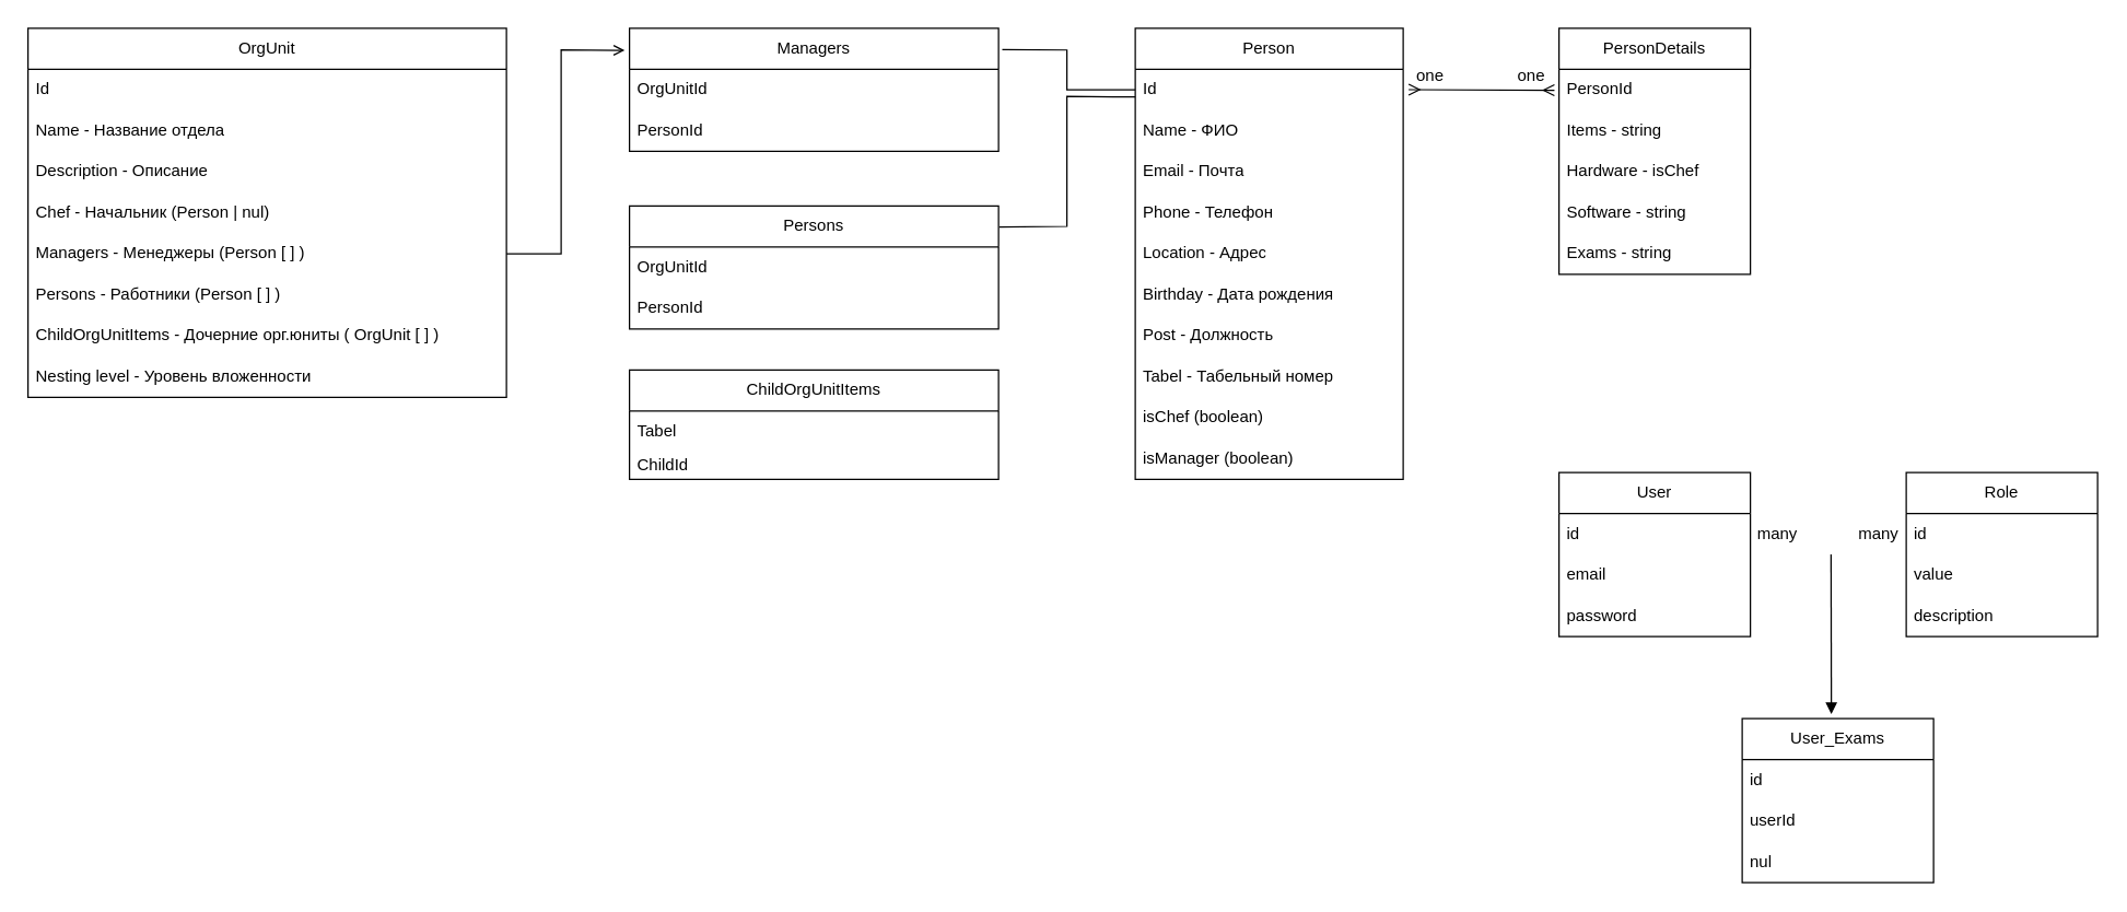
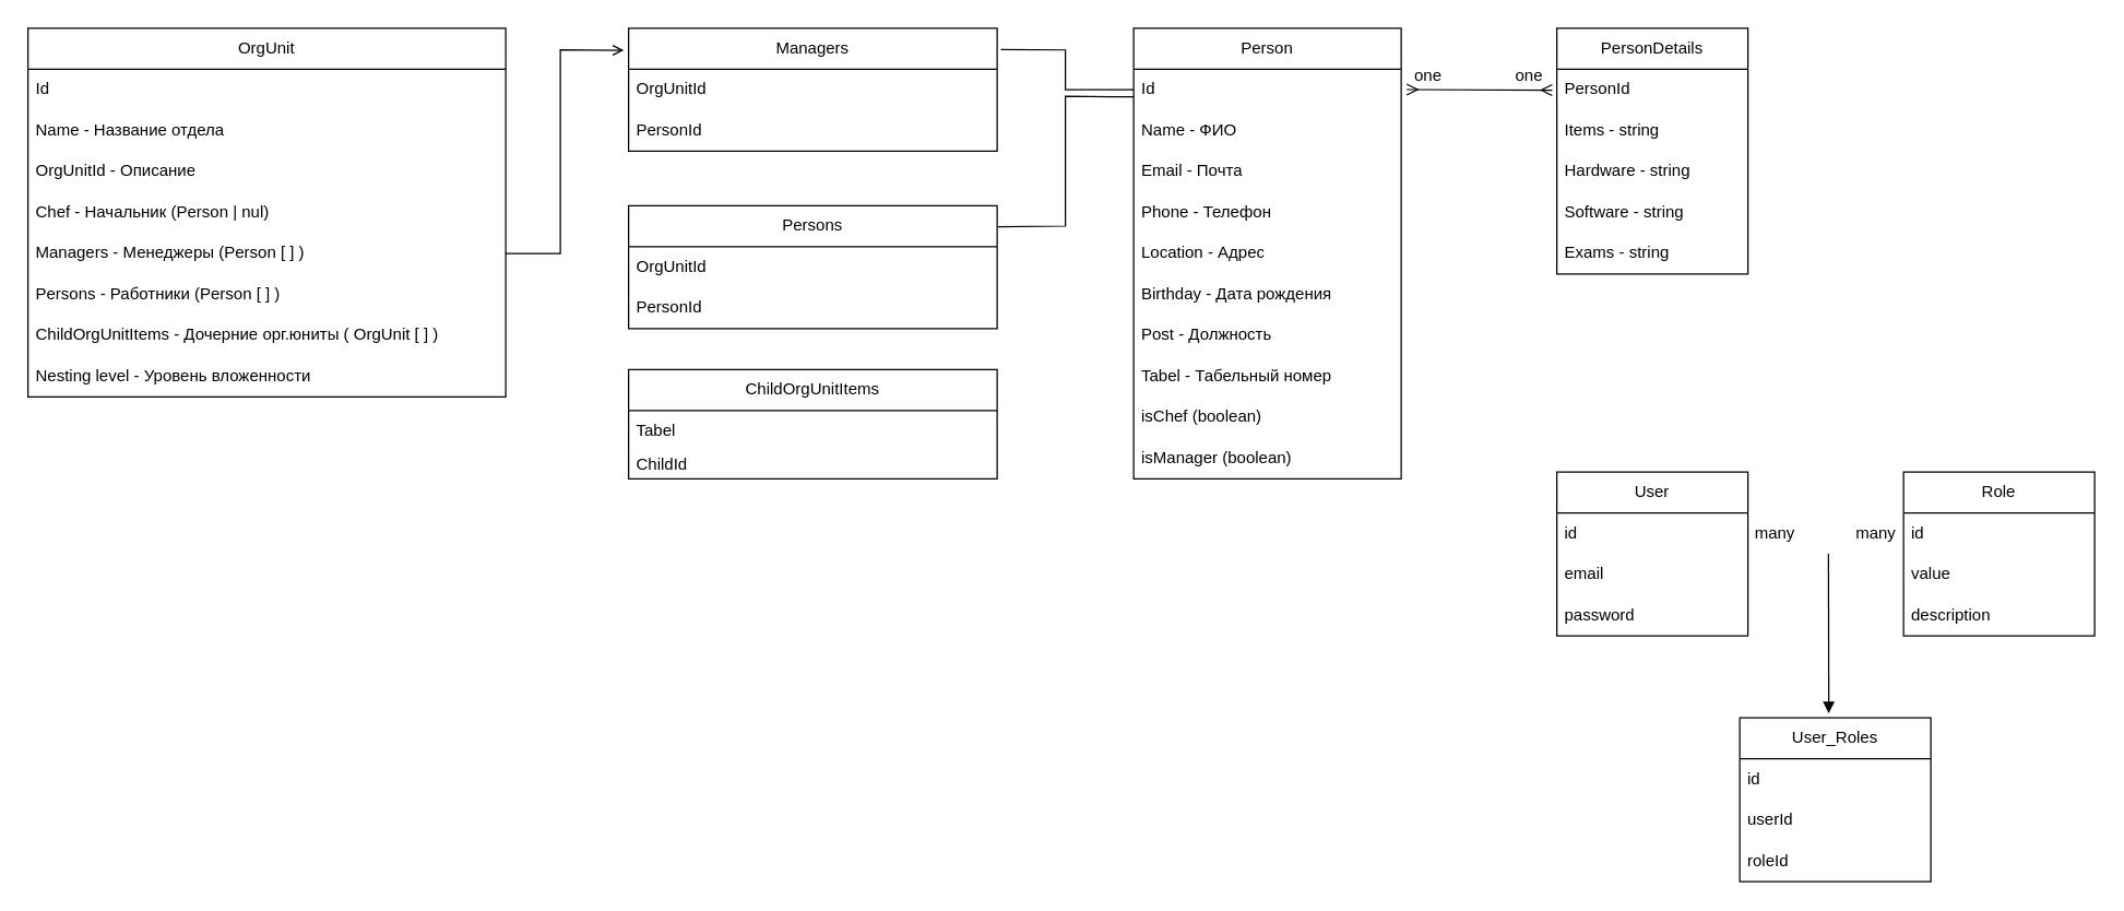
  <mxCell id="0" />
  <mxCell id="1" parent="0" />
  <mxCell id="2" value="Person" style="swimlane;fontStyle=0;childLayout=stackLayout;horizontal=1;startSize=30;horizontalStack=0;resizeParent=1;resizeParentMax=0;resizeLast=0;collapsible=1;marginBottom=0;whiteSpace=wrap;html=1;" vertex="1" parent="1"><mxGeometry x="830" y="20" width="196" height="330" as="geometry" /></mxCell>
  <mxCell id="3" value="Id" style="text;strokeColor=none;fillColor=none;align=left;verticalAlign=middle;spacingLeft=4;spacingRight=4;overflow=hidden;points=[[0,0.5],[1,0.5]];portConstraint=eastwest;rotatable=0;whiteSpace=wrap;html=1;" vertex="1" parent="2"><mxGeometry y="30" width="196" height="30" as="geometry" /></mxCell>
  <mxCell id="4" value="Name - ФИО" style="text;strokeColor=none;fillColor=none;align=left;verticalAlign=middle;spacingLeft=4;spacingRight=4;overflow=hidden;points=[[0,0.5],[1,0.5]];portConstraint=eastwest;rotatable=0;whiteSpace=wrap;html=1;" vertex="1" parent="2"><mxGeometry y="60" width="196" height="30" as="geometry" /></mxCell>
  <mxCell id="5" value="Email - Почта" style="text;strokeColor=none;fillColor=none;align=left;verticalAlign=middle;spacingLeft=4;spacingRight=4;overflow=hidden;points=[[0,0.5],[1,0.5]];portConstraint=eastwest;rotatable=0;whiteSpace=wrap;html=1;" vertex="1" parent="2"><mxGeometry y="90" width="196" height="30" as="geometry" /></mxCell>
  <mxCell id="6" value="Phone - Телефон" style="text;strokeColor=none;fillColor=none;align=left;verticalAlign=middle;spacingLeft=4;spacingRight=4;overflow=hidden;points=[[0,0.5],[1,0.5]];portConstraint=eastwest;rotatable=0;whiteSpace=wrap;html=1;" vertex="1" parent="2"><mxGeometry y="120" width="196" height="30" as="geometry" /></mxCell>
  <mxCell id="7" value="Location - Адрес" style="text;strokeColor=none;fillColor=none;align=left;verticalAlign=middle;spacingLeft=4;spacingRight=4;overflow=hidden;points=[[0,0.5],[1,0.5]];portConstraint=eastwest;rotatable=0;whiteSpace=wrap;html=1;" vertex="1" parent="2"><mxGeometry y="150" width="196" height="30" as="geometry" /></mxCell>
  <mxCell id="8" value="Birthday - Дата рождения" style="text;strokeColor=none;fillColor=none;align=left;verticalAlign=middle;spacingLeft=4;spacingRight=4;overflow=hidden;points=[[0,0.5],[1,0.5]];portConstraint=eastwest;rotatable=0;whiteSpace=wrap;html=1;" vertex="1" parent="2"><mxGeometry y="180" width="196" height="30" as="geometry" /></mxCell>
  <mxCell id="9" value="Post - Должность" style="text;strokeColor=none;fillColor=none;align=left;verticalAlign=middle;spacingLeft=4;spacingRight=4;overflow=hidden;points=[[0,0.5],[1,0.5]];portConstraint=eastwest;rotatable=0;whiteSpace=wrap;html=1;" vertex="1" parent="2"><mxGeometry y="210" width="196" height="30" as="geometry" /></mxCell>
  <mxCell id="10" value="Tabel - Табельный номер" style="text;strokeColor=none;fillColor=none;align=left;verticalAlign=middle;spacingLeft=4;spacingRight=4;overflow=hidden;points=[[0,0.5],[1,0.5]];portConstraint=eastwest;rotatable=0;whiteSpace=wrap;html=1;" vertex="1" parent="2"><mxGeometry y="240" width="196" height="30" as="geometry" /></mxCell>
  <mxCell id="11" value="isChef (boolean)" style="text;strokeColor=none;fillColor=none;align=left;verticalAlign=middle;spacingLeft=4;spacingRight=4;overflow=hidden;points=[[0,0.5],[1,0.5]];portConstraint=eastwest;rotatable=0;whiteSpace=wrap;html=1;" vertex="1" parent="2"><mxGeometry y="270" width="196" height="30" as="geometry" /></mxCell>
  <mxCell id="12" value="isManager (boolean)" style="text;strokeColor=none;fillColor=none;align=left;verticalAlign=middle;spacingLeft=4;spacingRight=4;overflow=hidden;points=[[0,0.5],[1,0.5]];portConstraint=eastwest;rotatable=0;whiteSpace=wrap;html=1;" vertex="1" parent="2"><mxGeometry y="300" width="196" height="30" as="geometry" /></mxCell>
  <mxCell id="13" value="PersonDetails" style="swimlane;fontStyle=0;childLayout=stackLayout;horizontal=1;startSize=30;horizontalStack=0;resizeParent=1;resizeParentMax=0;resizeLast=0;collapsible=1;marginBottom=0;whiteSpace=wrap;html=1;" vertex="1" parent="1"><mxGeometry x="1140" y="20" width="140" height="180" as="geometry" /></mxCell>
  <mxCell id="14" value="PersonId" style="text;strokeColor=none;fillColor=none;align=left;verticalAlign=middle;spacingLeft=4;spacingRight=4;overflow=hidden;points=[[0,0.5],[1,0.5]];portConstraint=eastwest;rotatable=0;whiteSpace=wrap;html=1;" vertex="1" parent="13"><mxGeometry y="30" width="140" height="30" as="geometry" /></mxCell>
  <mxCell id="15" value="Items - string" style="text;strokeColor=none;fillColor=none;align=left;verticalAlign=middle;spacingLeft=4;spacingRight=4;overflow=hidden;points=[[0,0.5],[1,0.5]];portConstraint=eastwest;rotatable=0;whiteSpace=wrap;html=1;" vertex="1" parent="13"><mxGeometry y="60" width="140" height="30" as="geometry" /></mxCell>
- <mxCell id="16" value="Hardware - isChef&amp;nbsp;" style="text;strokeColor=none;fillColor=none;align=left;verticalAlign=middle;spacingLeft=4;spacingRight=4;overflow=hidden;points=[[0,0.5],[1,0.5]];portConstraint=eastwest;rotatable=0;whiteSpace=wrap;html=1;" vertex="1" parent="13"><mxGeometry y="90" width="140" height="30" as="geometry" /></mxCell>
+ <mxCell id="16" value="Hardware - string&amp;nbsp;" style="text;strokeColor=none;fillColor=none;align=left;verticalAlign=middle;spacingLeft=4;spacingRight=4;overflow=hidden;points=[[0,0.5],[1,0.5]];portConstraint=eastwest;rotatable=0;whiteSpace=wrap;html=1;" vertex="1" parent="13"><mxGeometry y="90" width="140" height="30" as="geometry" /></mxCell>
  <mxCell id="17" value="Software - string&amp;nbsp;&amp;nbsp;" style="text;strokeColor=none;fillColor=none;align=left;verticalAlign=middle;spacingLeft=4;spacingRight=4;overflow=hidden;points=[[0,0.5],[1,0.5]];portConstraint=eastwest;rotatable=0;whiteSpace=wrap;html=1;" vertex="1" parent="13"><mxGeometry y="120" width="140" height="30" as="geometry" /></mxCell>
  <mxCell id="18" value="Exams - string&amp;nbsp;" style="text;strokeColor=none;fillColor=none;align=left;verticalAlign=middle;spacingLeft=4;spacingRight=4;overflow=hidden;points=[[0,0.5],[1,0.5]];portConstraint=eastwest;rotatable=0;whiteSpace=wrap;html=1;" vertex="1" parent="13"><mxGeometry y="150" width="140" height="30" as="geometry" /></mxCell>
  <mxCell id="19" style="edgeStyle=orthogonalEdgeStyle;rounded=0;orthogonalLoop=1;jettySize=auto;html=1;exitX=1;exitY=0.5;exitDx=0;exitDy=0;" edge="1" parent="13" source="16" target="16"><mxGeometry relative="1" as="geometry" /></mxCell>
  <mxCell id="20" value="" style="endArrow=ERmany;startArrow=ERmany;html=1;rounded=0;entryX=-0.024;entryY=0.514;entryDx=0;entryDy=0;entryPerimeter=0;startFill=0;endFill=0;" edge="1" parent="1" target="14"><mxGeometry width="50" height="50" relative="1" as="geometry"><mxPoint x="1030" y="65" as="sourcePoint" /><mxPoint x="1080" y="180" as="targetPoint" /></mxGeometry></mxCell>
  <mxCell id="21" value="OrgUnit" style="swimlane;fontStyle=0;childLayout=stackLayout;horizontal=1;startSize=30;horizontalStack=0;resizeParent=1;resizeParentMax=0;resizeLast=0;collapsible=1;marginBottom=0;whiteSpace=wrap;html=1;" vertex="1" parent="1"><mxGeometry x="20" y="20" width="350" height="270" as="geometry" /></mxCell>
  <mxCell id="22" value="Id" style="text;strokeColor=none;fillColor=none;align=left;verticalAlign=middle;spacingLeft=4;spacingRight=4;overflow=hidden;points=[[0,0.5],[1,0.5]];portConstraint=eastwest;rotatable=0;whiteSpace=wrap;html=1;" vertex="1" parent="21"><mxGeometry y="30" width="350" height="30" as="geometry" /></mxCell>
  <mxCell id="23" value="Name - Название отдела" style="text;strokeColor=none;fillColor=none;align=left;verticalAlign=middle;spacingLeft=4;spacingRight=4;overflow=hidden;points=[[0,0.5],[1,0.5]];portConstraint=eastwest;rotatable=0;whiteSpace=wrap;html=1;" vertex="1" parent="21"><mxGeometry y="60" width="350" height="30" as="geometry" /></mxCell>
- <mxCell id="24" value="Description - Описание" style="text;strokeColor=none;fillColor=none;align=left;verticalAlign=middle;spacingLeft=4;spacingRight=4;overflow=hidden;points=[[0,0.5],[1,0.5]];portConstraint=eastwest;rotatable=0;whiteSpace=wrap;html=1;" vertex="1" parent="21"><mxGeometry y="90" width="350" height="30" as="geometry" /></mxCell>
+ <mxCell id="24" value="OrgUnitId - Описание" style="text;strokeColor=none;fillColor=none;align=left;verticalAlign=middle;spacingLeft=4;spacingRight=4;overflow=hidden;points=[[0,0.5],[1,0.5]];portConstraint=eastwest;rotatable=0;whiteSpace=wrap;html=1;" vertex="1" parent="21"><mxGeometry y="90" width="350" height="30" as="geometry" /></mxCell>
  <mxCell id="25" value="Chef - Начальник (Person | nul)" style="text;strokeColor=none;fillColor=none;align=left;verticalAlign=middle;spacingLeft=4;spacingRight=4;overflow=hidden;points=[[0,0.5],[1,0.5]];portConstraint=eastwest;rotatable=0;whiteSpace=wrap;html=1;" vertex="1" parent="21"><mxGeometry y="120" width="350" height="30" as="geometry" /></mxCell>
  <mxCell id="26" value="Managers - Менеджеры (Person [ ] )" style="text;strokeColor=none;fillColor=none;align=left;verticalAlign=middle;spacingLeft=4;spacingRight=4;overflow=hidden;points=[[0,0.5],[1,0.5]];portConstraint=eastwest;rotatable=0;whiteSpace=wrap;html=1;" vertex="1" parent="21"><mxGeometry y="150" width="350" height="30" as="geometry" /></mxCell>
  <mxCell id="27" value="Persons - Работники (Person [ ] )" style="text;strokeColor=none;fillColor=none;align=left;verticalAlign=middle;spacingLeft=4;spacingRight=4;overflow=hidden;points=[[0,0.5],[1,0.5]];portConstraint=eastwest;rotatable=0;whiteSpace=wrap;html=1;" vertex="1" parent="21"><mxGeometry y="180" width="350" height="30" as="geometry" /></mxCell>
  <mxCell id="28" value="ChildOrgUnitItems - Дочерние орг.юниты ( OrgUnit [ ] )" style="text;strokeColor=none;fillColor=none;align=left;verticalAlign=middle;spacingLeft=4;spacingRight=4;overflow=hidden;points=[[0,0.5],[1,0.5]];portConstraint=eastwest;rotatable=0;whiteSpace=wrap;html=1;" vertex="1" parent="21"><mxGeometry y="210" width="350" height="30" as="geometry" /></mxCell>
  <mxCell id="29" value="Nesting level - Уровень вложенности" style="text;strokeColor=none;fillColor=none;align=left;verticalAlign=middle;spacingLeft=4;spacingRight=4;overflow=hidden;points=[[0,0.5],[1,0.5]];portConstraint=eastwest;rotatable=0;whiteSpace=wrap;html=1;" vertex="1" parent="21"><mxGeometry y="240" width="350" height="30" as="geometry" /></mxCell>
  <mxCell id="30" value="Managers" style="swimlane;fontStyle=0;childLayout=stackLayout;horizontal=1;startSize=30;horizontalStack=0;resizeParent=1;resizeParentMax=0;resizeLast=0;collapsible=1;marginBottom=0;whiteSpace=wrap;html=1;" vertex="1" parent="1"><mxGeometry x="460" y="20" width="270" height="90" as="geometry" /></mxCell>
  <mxCell id="31" value="OrgUnitId&lt;br&gt;" style="text;strokeColor=none;fillColor=none;align=left;verticalAlign=middle;spacingLeft=4;spacingRight=4;overflow=hidden;points=[[0,0.5],[1,0.5]];portConstraint=eastwest;rotatable=0;whiteSpace=wrap;html=1;" vertex="1" parent="30"><mxGeometry y="30" width="270" height="30" as="geometry" /></mxCell>
  <mxCell id="32" value="PersonId&lt;br&gt;" style="text;strokeColor=none;fillColor=none;align=left;verticalAlign=middle;spacingLeft=4;spacingRight=4;overflow=hidden;points=[[0,0.5],[1,0.5]];portConstraint=eastwest;rotatable=0;whiteSpace=wrap;html=1;" vertex="1" parent="30"><mxGeometry y="60" width="270" height="30" as="geometry" /></mxCell>
  <mxCell id="33" value="Persons" style="swimlane;fontStyle=0;childLayout=stackLayout;horizontal=1;startSize=30;horizontalStack=0;resizeParent=1;resizeParentMax=0;resizeLast=0;collapsible=1;marginBottom=0;whiteSpace=wrap;html=1;" vertex="1" parent="1"><mxGeometry x="460" y="150" width="270" height="90" as="geometry" /></mxCell>
  <mxCell id="34" value="OrgUnitId&lt;br&gt;" style="text;strokeColor=none;fillColor=none;align=left;verticalAlign=middle;spacingLeft=4;spacingRight=4;overflow=hidden;points=[[0,0.5],[1,0.5]];portConstraint=eastwest;rotatable=0;whiteSpace=wrap;html=1;" vertex="1" parent="33"><mxGeometry y="30" width="270" height="30" as="geometry" /></mxCell>
  <mxCell id="35" value="PersonId&lt;br&gt;" style="text;strokeColor=none;fillColor=none;align=left;verticalAlign=middle;spacingLeft=4;spacingRight=4;overflow=hidden;points=[[0,0.5],[1,0.5]];portConstraint=eastwest;rotatable=0;whiteSpace=wrap;html=1;" vertex="1" parent="33"><mxGeometry y="60" width="270" height="30" as="geometry" /></mxCell>
  <mxCell id="36" value="" style="endArrow=open;html=1;rounded=0;exitX=1;exitY=0.5;exitDx=0;exitDy=0;entryX=-0.013;entryY=0.181;entryDx=0;entryDy=0;entryPerimeter=0;" edge="1" parent="1" source="26" target="30"><mxGeometry width="50" height="50" relative="1" as="geometry"><mxPoint x="530" y="180" as="sourcePoint" /><mxPoint x="420" y="30" as="targetPoint" /><Array as="points"><mxPoint x="410" y="185" /><mxPoint x="410" y="36" /></Array></mxGeometry></mxCell>
  <mxCell id="37" value="" style="endArrow=none;html=1;rounded=0;entryX=0;entryY=0.5;entryDx=0;entryDy=0;exitX=1.01;exitY=0.174;exitDx=0;exitDy=0;exitPerimeter=0;" edge="1" parent="1" source="30" target="3"><mxGeometry width="50" height="50" relative="1" as="geometry"><mxPoint x="590" y="170" as="sourcePoint" /><mxPoint x="640" y="120" as="targetPoint" /><Array as="points"><mxPoint x="780" y="36" /><mxPoint x="780" y="65" /></Array></mxGeometry></mxCell>
  <mxCell id="38" value="" style="endArrow=none;html=1;rounded=0;entryX=0;entryY=0.678;entryDx=0;entryDy=0;entryPerimeter=0;exitX=1.002;exitY=0.172;exitDx=0;exitDy=0;exitPerimeter=0;" edge="1" parent="1" source="33" target="3"><mxGeometry width="50" height="50" relative="1" as="geometry"><mxPoint x="730" y="180" as="sourcePoint" /><mxPoint x="780" y="130" as="targetPoint" /><Array as="points"><mxPoint x="780" y="165" /><mxPoint x="780" y="70" /></Array></mxGeometry></mxCell>
  <mxCell id="39" value="ChildOrgUnitItems" style="swimlane;fontStyle=0;childLayout=stackLayout;horizontal=1;startSize=30;horizontalStack=0;resizeParent=1;resizeParentMax=0;resizeLast=0;collapsible=1;marginBottom=0;whiteSpace=wrap;html=1;" vertex="1" parent="1"><mxGeometry x="460" y="270" width="270" height="80" as="geometry" /></mxCell>
  <mxCell id="40" value="Tabel" style="text;strokeColor=none;fillColor=none;align=left;verticalAlign=middle;spacingLeft=4;spacingRight=4;overflow=hidden;points=[[0,0.5],[1,0.5]];portConstraint=eastwest;rotatable=0;whiteSpace=wrap;html=1;" vertex="1" parent="39"><mxGeometry y="30" width="270" height="30" as="geometry" /></mxCell>
  <mxCell id="41" value="ChildId" style="text;strokeColor=none;fillColor=none;align=left;verticalAlign=middle;spacingLeft=4;spacingRight=4;overflow=hidden;points=[[0,0.5],[1,0.5]];portConstraint=eastwest;rotatable=0;whiteSpace=wrap;html=1;" vertex="1" parent="39"><mxGeometry y="60" width="270" height="20" as="geometry" /></mxCell>
  <mxCell id="42" value="one" style="text;html=1;strokeColor=none;fillColor=none;align=center;verticalAlign=middle;whiteSpace=wrap;rounded=0;" vertex="1" parent="1"><mxGeometry x="1026" y="50" width="40" height="10" as="geometry" /></mxCell>
  <mxCell id="43" value="one" style="text;html=1;strokeColor=none;fillColor=none;align=center;verticalAlign=middle;whiteSpace=wrap;rounded=0;" vertex="1" parent="1"><mxGeometry x="1100" y="50" width="40" height="10" as="geometry" /></mxCell>
  <mxCell id="44" value="User" style="swimlane;fontStyle=0;childLayout=stackLayout;horizontal=1;startSize=30;horizontalStack=0;resizeParent=1;resizeParentMax=0;resizeLast=0;collapsible=1;marginBottom=0;whiteSpace=wrap;html=1;" vertex="1" parent="1"><mxGeometry x="1140" y="345" width="140" height="120" as="geometry" /></mxCell>
  <mxCell id="45" value="id" style="text;strokeColor=none;fillColor=none;align=left;verticalAlign=middle;spacingLeft=4;spacingRight=4;overflow=hidden;points=[[0,0.5],[1,0.5]];portConstraint=eastwest;rotatable=0;whiteSpace=wrap;html=1;" vertex="1" parent="44"><mxGeometry y="30" width="140" height="30" as="geometry" /></mxCell>
  <mxCell id="46" value="email" style="text;strokeColor=none;fillColor=none;align=left;verticalAlign=middle;spacingLeft=4;spacingRight=4;overflow=hidden;points=[[0,0.5],[1,0.5]];portConstraint=eastwest;rotatable=0;whiteSpace=wrap;html=1;" vertex="1" parent="44"><mxGeometry y="60" width="140" height="30" as="geometry" /></mxCell>
  <mxCell id="47" value="password" style="text;strokeColor=none;fillColor=none;align=left;verticalAlign=middle;spacingLeft=4;spacingRight=4;overflow=hidden;points=[[0,0.5],[1,0.5]];portConstraint=eastwest;rotatable=0;whiteSpace=wrap;html=1;" vertex="1" parent="44"><mxGeometry y="90" width="140" height="30" as="geometry" /></mxCell>
  <mxCell id="48" value="Role" style="swimlane;fontStyle=0;childLayout=stackLayout;horizontal=1;startSize=30;horizontalStack=0;resizeParent=1;resizeParentMax=0;resizeLast=0;collapsible=1;marginBottom=0;whiteSpace=wrap;html=1;" vertex="1" parent="1"><mxGeometry x="1394" y="345" width="140" height="120" as="geometry" /></mxCell>
  <mxCell id="49" value="id" style="text;strokeColor=none;fillColor=none;align=left;verticalAlign=middle;spacingLeft=4;spacingRight=4;overflow=hidden;points=[[0,0.5],[1,0.5]];portConstraint=eastwest;rotatable=0;whiteSpace=wrap;html=1;" vertex="1" parent="48"><mxGeometry y="30" width="140" height="30" as="geometry" /></mxCell>
  <mxCell id="50" value="value" style="text;strokeColor=none;fillColor=none;align=left;verticalAlign=middle;spacingLeft=4;spacingRight=4;overflow=hidden;points=[[0,0.5],[1,0.5]];portConstraint=eastwest;rotatable=0;whiteSpace=wrap;html=1;" vertex="1" parent="48"><mxGeometry y="60" width="140" height="30" as="geometry" /></mxCell>
  <mxCell id="51" value="description" style="text;strokeColor=none;fillColor=none;align=left;verticalAlign=middle;spacingLeft=4;spacingRight=4;overflow=hidden;points=[[0,0.5],[1,0.5]];portConstraint=eastwest;rotatable=0;whiteSpace=wrap;html=1;" vertex="1" parent="48"><mxGeometry y="90" width="140" height="30" as="geometry" /></mxCell>
- <mxCell id="52" value="User_Exams" style="swimlane;fontStyle=0;childLayout=stackLayout;horizontal=1;startSize=30;horizontalStack=0;resizeParent=1;resizeParentMax=0;resizeLast=0;collapsible=1;marginBottom=0;whiteSpace=wrap;html=1;" vertex="1" parent="1"><mxGeometry x="1274" y="525" width="140" height="120" as="geometry" /></mxCell>
+ <mxCell id="52" value="User_Roles" style="swimlane;fontStyle=0;childLayout=stackLayout;horizontal=1;startSize=30;horizontalStack=0;resizeParent=1;resizeParentMax=0;resizeLast=0;collapsible=1;marginBottom=0;whiteSpace=wrap;html=1;" vertex="1" parent="1"><mxGeometry x="1274" y="525" width="140" height="120" as="geometry" /></mxCell>
  <mxCell id="53" value="id" style="text;strokeColor=none;fillColor=none;align=left;verticalAlign=middle;spacingLeft=4;spacingRight=4;overflow=hidden;points=[[0,0.5],[1,0.5]];portConstraint=eastwest;rotatable=0;whiteSpace=wrap;html=1;" vertex="1" parent="52"><mxGeometry y="30" width="140" height="30" as="geometry" /></mxCell>
  <mxCell id="54" value="userId" style="text;strokeColor=none;fillColor=none;align=left;verticalAlign=middle;spacingLeft=4;spacingRight=4;overflow=hidden;points=[[0,0.5],[1,0.5]];portConstraint=eastwest;rotatable=0;whiteSpace=wrap;html=1;" vertex="1" parent="52"><mxGeometry y="60" width="140" height="30" as="geometry" /></mxCell>
- <mxCell id="55" value="nul" style="text;strokeColor=none;fillColor=none;align=left;verticalAlign=middle;spacingLeft=4;spacingRight=4;overflow=hidden;points=[[0,0.5],[1,0.5]];portConstraint=eastwest;rotatable=0;whiteSpace=wrap;html=1;" vertex="1" parent="52"><mxGeometry y="90" width="140" height="30" as="geometry" /></mxCell>
+ <mxCell id="55" value="roleId" style="text;strokeColor=none;fillColor=none;align=left;verticalAlign=middle;spacingLeft=4;spacingRight=4;overflow=hidden;points=[[0,0.5],[1,0.5]];portConstraint=eastwest;rotatable=0;whiteSpace=wrap;html=1;" vertex="1" parent="52"><mxGeometry y="90" width="140" height="30" as="geometry" /></mxCell>
  <mxCell id="56" value="many" style="text;html=1;strokeColor=none;fillColor=none;align=center;verticalAlign=middle;whiteSpace=wrap;rounded=0;" vertex="1" parent="1"><mxGeometry x="1280" y="385" width="40" height="10" as="geometry" /></mxCell>
  <mxCell id="57" value="many" style="text;html=1;strokeColor=none;fillColor=none;align=center;verticalAlign=middle;whiteSpace=wrap;rounded=0;" vertex="1" parent="1"><mxGeometry x="1354" y="385" width="40" height="10" as="geometry" /></mxCell>
  <mxCell id="58" value="" style="endArrow=none;html=1;rounded=0;exitX=0.466;exitY=-0.026;exitDx=0;exitDy=0;exitPerimeter=0;startArrow=block;startFill=1;" edge="1" parent="1" source="52"><mxGeometry width="50" height="50" relative="1" as="geometry"><mxPoint x="1254" y="435" as="sourcePoint" /><mxPoint x="1339" y="405" as="targetPoint" /></mxGeometry></mxCell>
